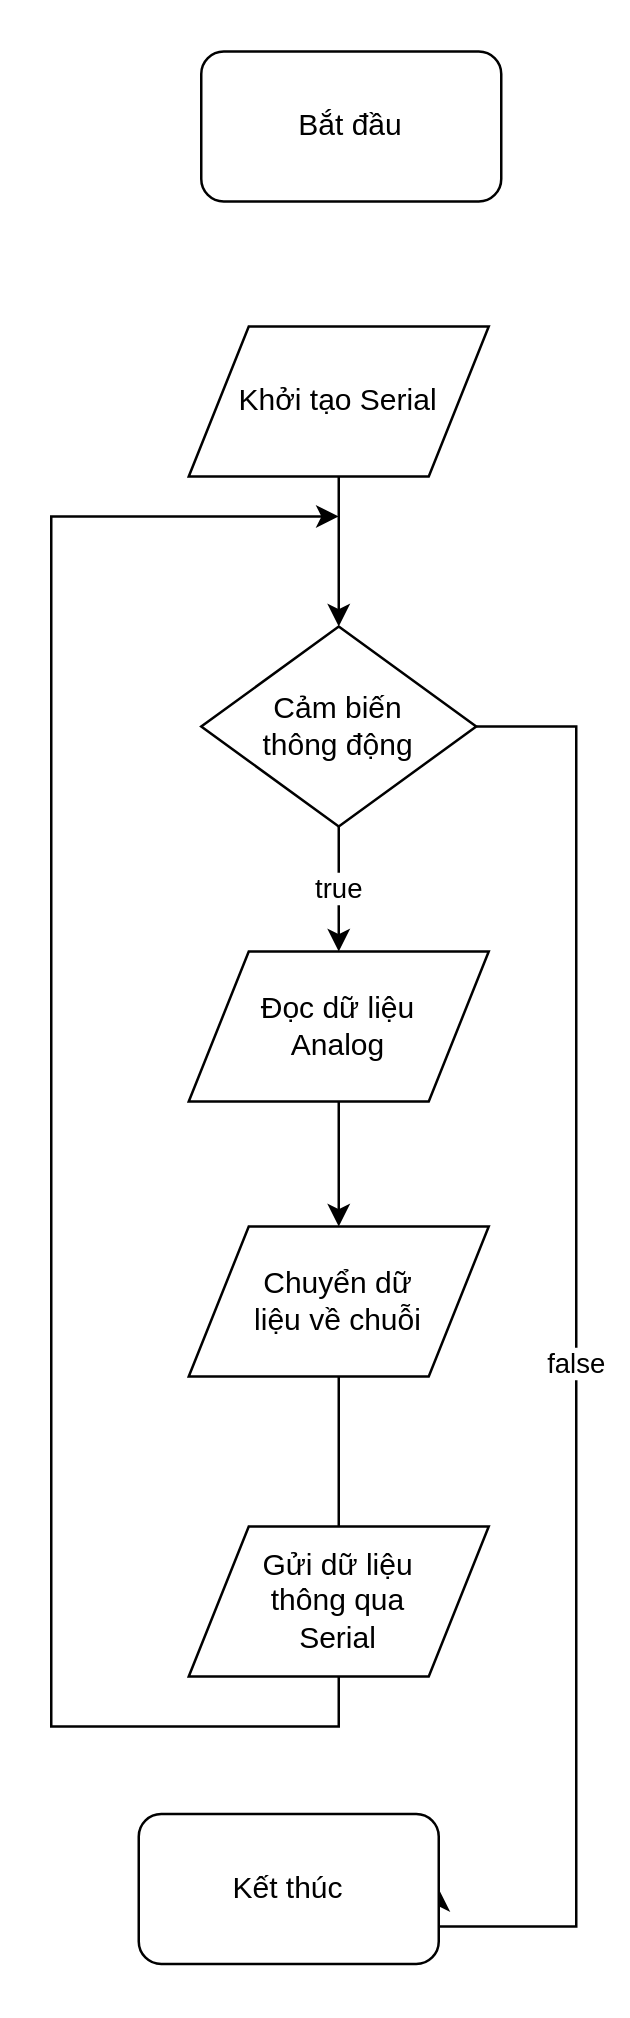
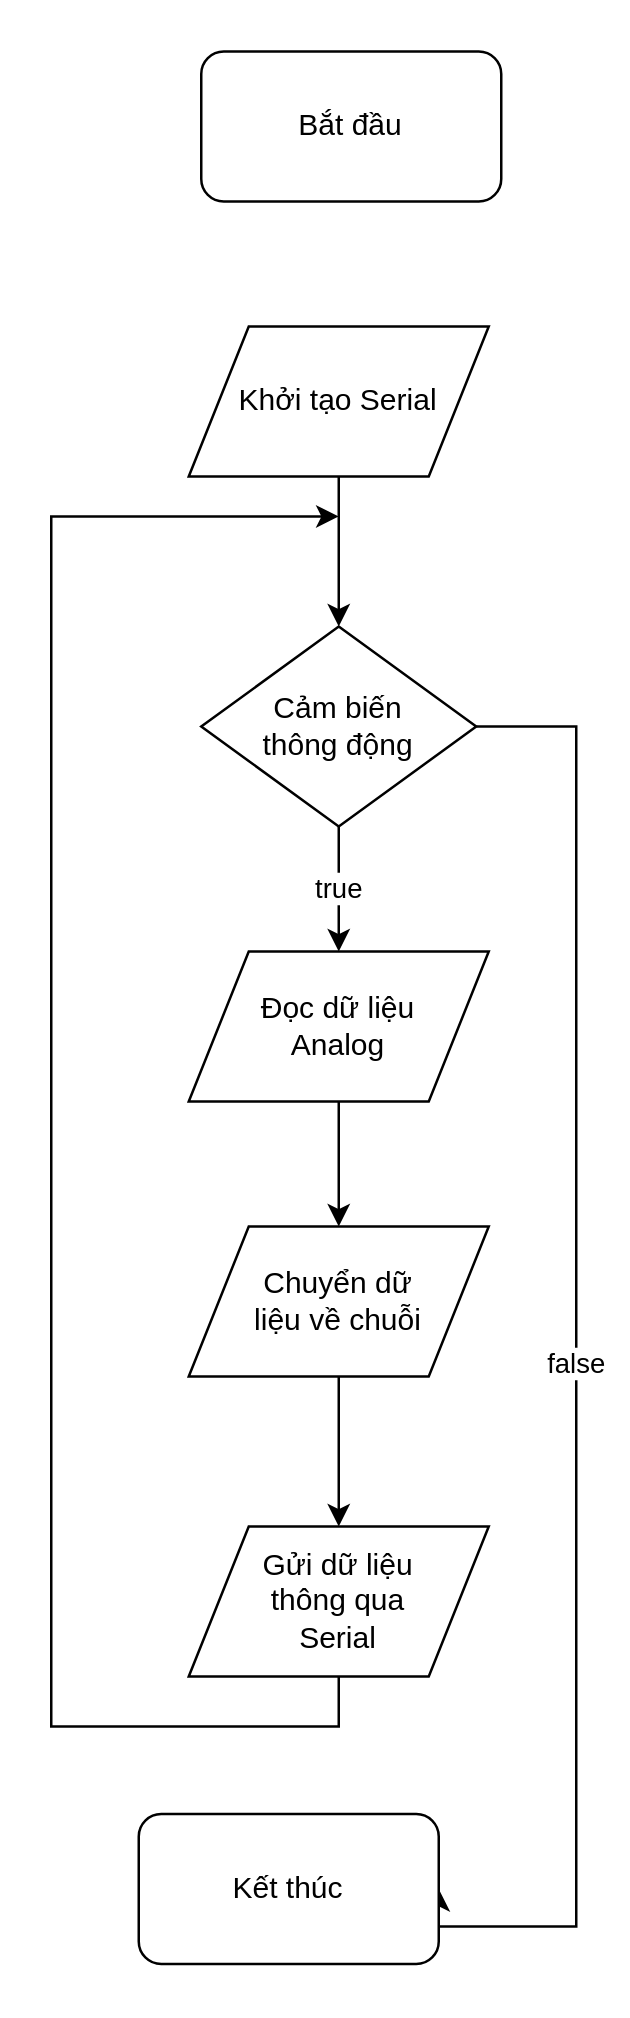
  <mxCell id="0" />
  <mxCell id="1" parent="0" />
  <mxCell id="2" value="Bắt đầu" style="rounded=1;whiteSpace=wrap;html=1;" vertex="1" parent="1"><mxGeometry x="80" y="20" width="120" height="60" as="geometry" /></mxCell>
  <mxCell id="3" style="edgeStyle=orthogonalEdgeStyle;rounded=0;orthogonalLoop=1;jettySize=auto;html=1;exitX=0.5;exitY=1;exitDx=0;exitDy=0;entryX=0.5;entryY=0;entryDx=0;entryDy=0;" edge="1" parent="1" source="4" target="13"><mxGeometry relative="1" as="geometry" /></mxCell>
  <mxCell id="4" value="Khởi tạo Serial" style="shape=parallelogram;perimeter=parallelogramPerimeter;whiteSpace=wrap;html=1;" vertex="1" parent="1"><mxGeometry x="75" y="130" width="120" height="60" as="geometry" /></mxCell>
  <mxCell id="5" style="edgeStyle=orthogonalEdgeStyle;rounded=0;orthogonalLoop=1;jettySize=auto;html=1;exitX=0.5;exitY=1;exitDx=0;exitDy=0;" edge="1" parent="1" source="6" target="8"><mxGeometry relative="1" as="geometry" /></mxCell>
  <mxCell id="6" value="Đọc dữ liệu&lt;br&gt; Analog" style="shape=parallelogram;perimeter=parallelogramPerimeter;whiteSpace=wrap;html=1;" vertex="1" parent="1"><mxGeometry x="75" y="380" width="120" height="60" as="geometry" /></mxCell>
- <mxCell id="7" style="edgeStyle=orthogonalEdgeStyle;rounded=0;orthogonalLoop=1;jettySize=auto;html=1;exitX=0.5;exitY=1;exitDx=0;exitDy=0;entryX=0.5;entryY=0;entryDx=0;entryDy=0;endArrow=none;" edge="1" parent="1" source="8" target="10"><mxGeometry relative="1" as="geometry" /></mxCell>
+ <mxCell id="7" style="edgeStyle=orthogonalEdgeStyle;rounded=0;orthogonalLoop=1;jettySize=auto;html=1;exitX=0.5;exitY=1;exitDx=0;exitDy=0;entryX=0.5;entryY=0;entryDx=0;entryDy=0;" edge="1" parent="1" source="8" target="10"><mxGeometry relative="1" as="geometry" /></mxCell>
  <mxCell id="8" value="Chuyển dữ&lt;br&gt;liệu về chuỗi" style="shape=parallelogram;perimeter=parallelogramPerimeter;whiteSpace=wrap;html=1;" vertex="1" parent="1"><mxGeometry x="75" y="490" width="120" height="60" as="geometry" /></mxCell>
  <mxCell id="9" style="edgeStyle=orthogonalEdgeStyle;rounded=0;orthogonalLoop=1;jettySize=auto;html=1;exitX=0.5;exitY=1;exitDx=0;exitDy=0;" edge="1" parent="1" source="10"><mxGeometry relative="1" as="geometry"><mxPoint x="135" y="206" as="targetPoint" /><Array as="points"><mxPoint x="135" y="690" /><mxPoint x="20" y="690" /><mxPoint x="20" y="206" /></Array></mxGeometry></mxCell>
  <mxCell id="10" value="Gửi dữ liệu&lt;br&gt;thông qua &lt;br&gt;Serial" style="shape=parallelogram;perimeter=parallelogramPerimeter;whiteSpace=wrap;html=1;" vertex="1" parent="1"><mxGeometry x="75" y="610" width="120" height="60" as="geometry" /></mxCell>
  <mxCell id="11" value="true" style="edgeStyle=orthogonalEdgeStyle;rounded=0;orthogonalLoop=1;jettySize=auto;html=1;exitX=0.5;exitY=1;exitDx=0;exitDy=0;entryX=0.5;entryY=0;entryDx=0;entryDy=0;" edge="1" parent="1" source="13" target="6"><mxGeometry relative="1" as="geometry" /></mxCell>
  <mxCell id="12" value="false" style="edgeStyle=orthogonalEdgeStyle;rounded=0;orthogonalLoop=1;jettySize=auto;html=1;entryX=1;entryY=0.5;entryDx=0;entryDy=0;" edge="1" parent="1" source="13" target="14"><mxGeometry relative="1" as="geometry"><Array as="points"><mxPoint x="230" y="290" /><mxPoint x="230" y="770" /></Array></mxGeometry></mxCell>
  <mxCell id="13" value="Cảm biến&lt;br&gt;thông động" style="rhombus;whiteSpace=wrap;html=1;" vertex="1" parent="1"><mxGeometry x="80" y="250" width="110" height="80" as="geometry" /></mxCell>
  <mxCell id="14" value="Kết thúc" style="rounded=1;whiteSpace=wrap;html=1;" vertex="1" parent="1"><mxGeometry x="55" y="725" width="120" height="60" as="geometry" /></mxCell>
